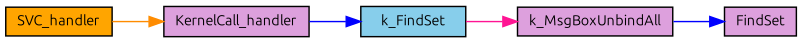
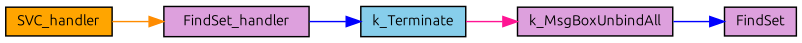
  digraph {
    fontname=Ubuntu
    rankdir=RL
    node [color=black fillcolor=plum fontname=Ubuntu fontsize=10 shape=record style=filled]
    edge [color=blue dir=back fontname=Ubuntu fontsize=10 labelfontname=Helvetica labelfontsize=10 style=solid]
    n1 [fontcolor=black height=0.2 label=FindSet width=0.4]
    n2 [height=0.2 label=k_MsgBoxUnbindAll width=0.4]
-   n3 [fillcolor=skyblue height=0.2 label=k_FindSet width=0.4]
-   n4 [height=0.2 label=KernelCall_handler width=0.4]
+   n3 [fillcolor=skyblue height=0.2 label=k_Terminate width=0.4]
+   n4 [height=0.2 label=FindSet_handler width=0.4]
    n5 [fillcolor=orange height=0.2 label=SVC_handler width=0.4]
    n1 -> n2
    n2 -> n3 [color=deeppink]
    n3 -> n4
    n4 -> n5 [color=darkorange]
  }
